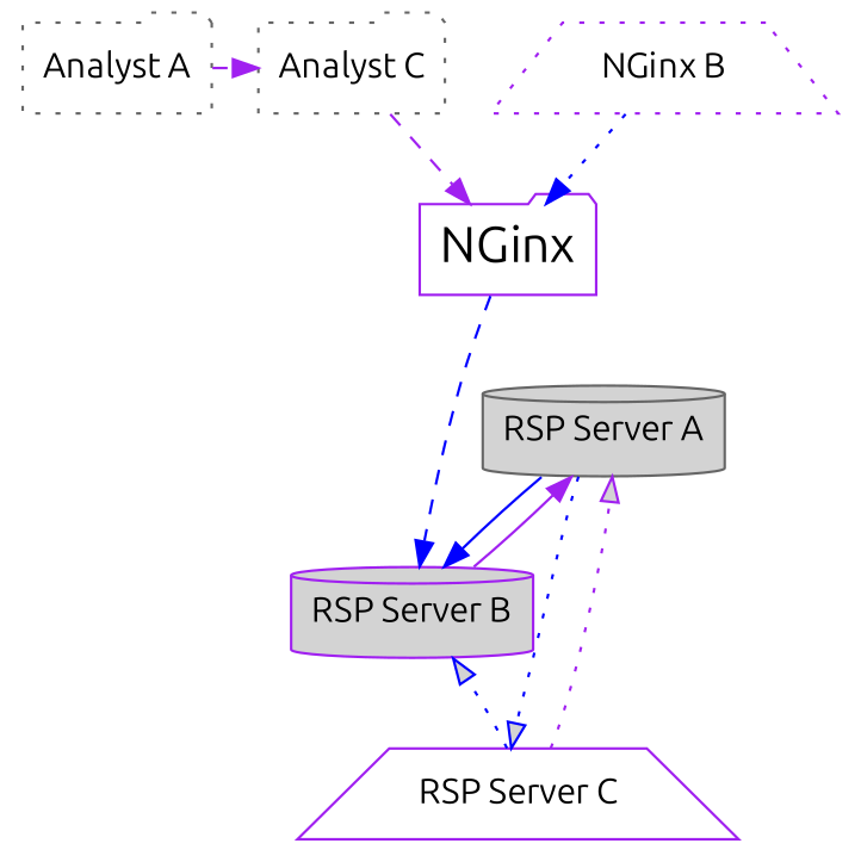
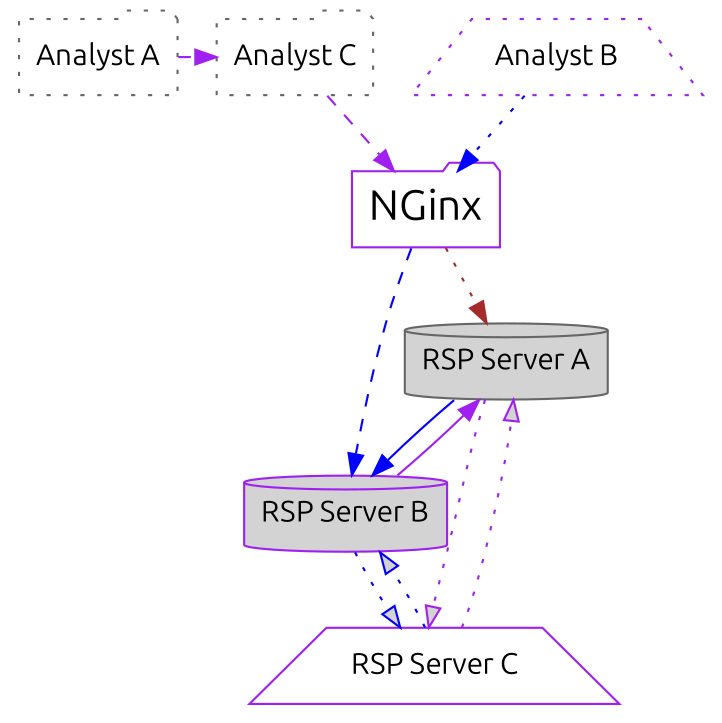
  digraph {
    fontname=Ubuntu
    node [color=purple fontname=Ubuntu shape=folder style=dotted]
    edge [color=blue fontname=Ubuntu style=dotted]
    n1 [color=gray40 label="Analyst A"]
-   n2 [label="NGinx B" shape=trapezium]
+   n2 [label="Analyst B" shape=trapezium]
    n3 [color=gray40 label="Analyst C"]
    n4 [fontsize=20 label=NGinx style=""]
    n5 [color=gray40 fillcolor=lightgray group=RSP label="RSP Server A" shape=cylinder style=filled]
    n6 [fillcolor=lightgray group=RSP label="RSP Server B" shape=cylinder style=filled]
    n7 [group=RSP label="RSP Server C" shape=trapezium style=""]
    subgraph sub_1 {
      rank=source
      n1
      n2
      n3
    }
    n1 -> n3 [color=purple style=dashed]
    n2 -> n4
    n3 -> n4 [color=purple style=dashed]
+   n4 -> n5 [color=brown]
    n4 -> n6 [style=dashed]
    n5 -> n6 [style=solid]
-   n5 -> n7 [fillcolor=lightgrey]
+   n5 -> n7 [color=purple fillcolor=lightgrey]
    n6 -> n5 [color=purple style=solid]
+   n6 -> n7 [fillcolor=lightgrey]
    n7 -> n5 [color=purple fillcolor=lightgrey]
    n7 -> n6 [fillcolor=lightgrey]
  }
